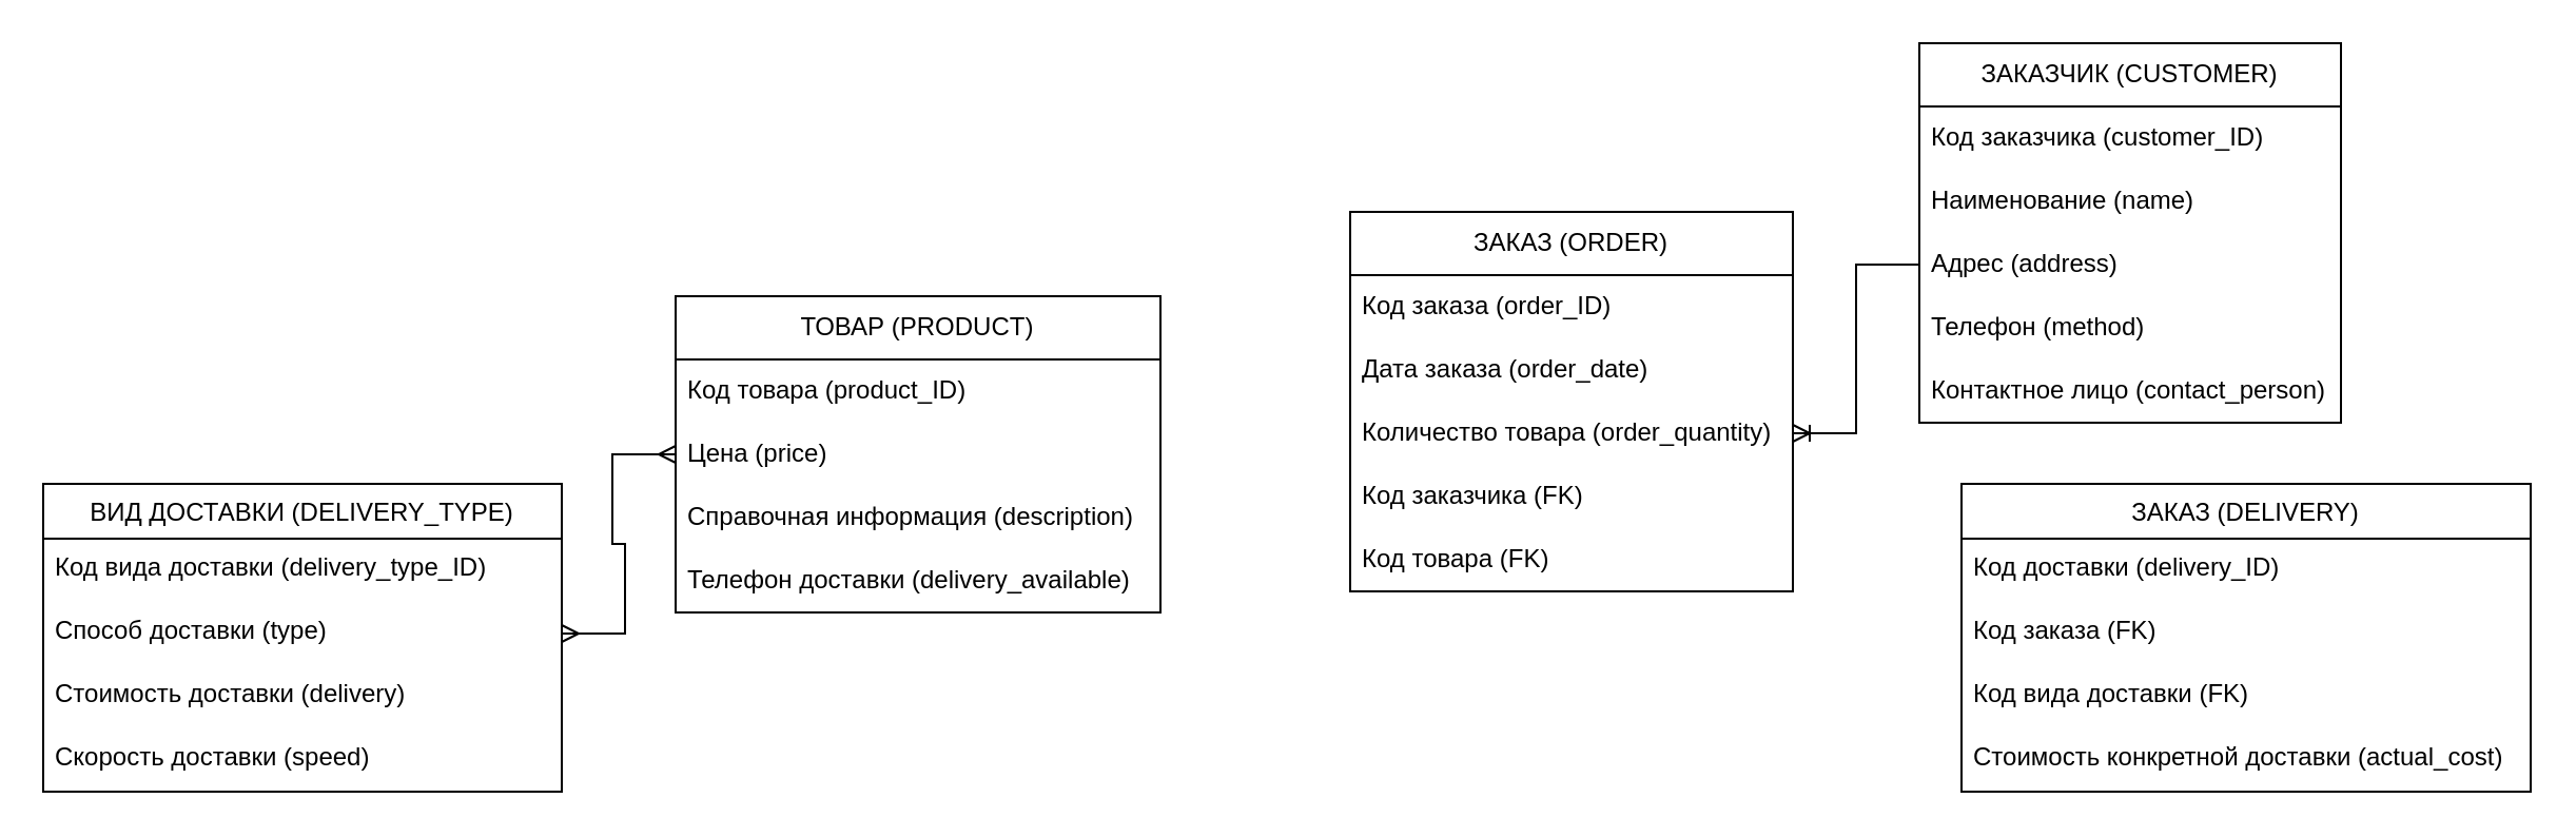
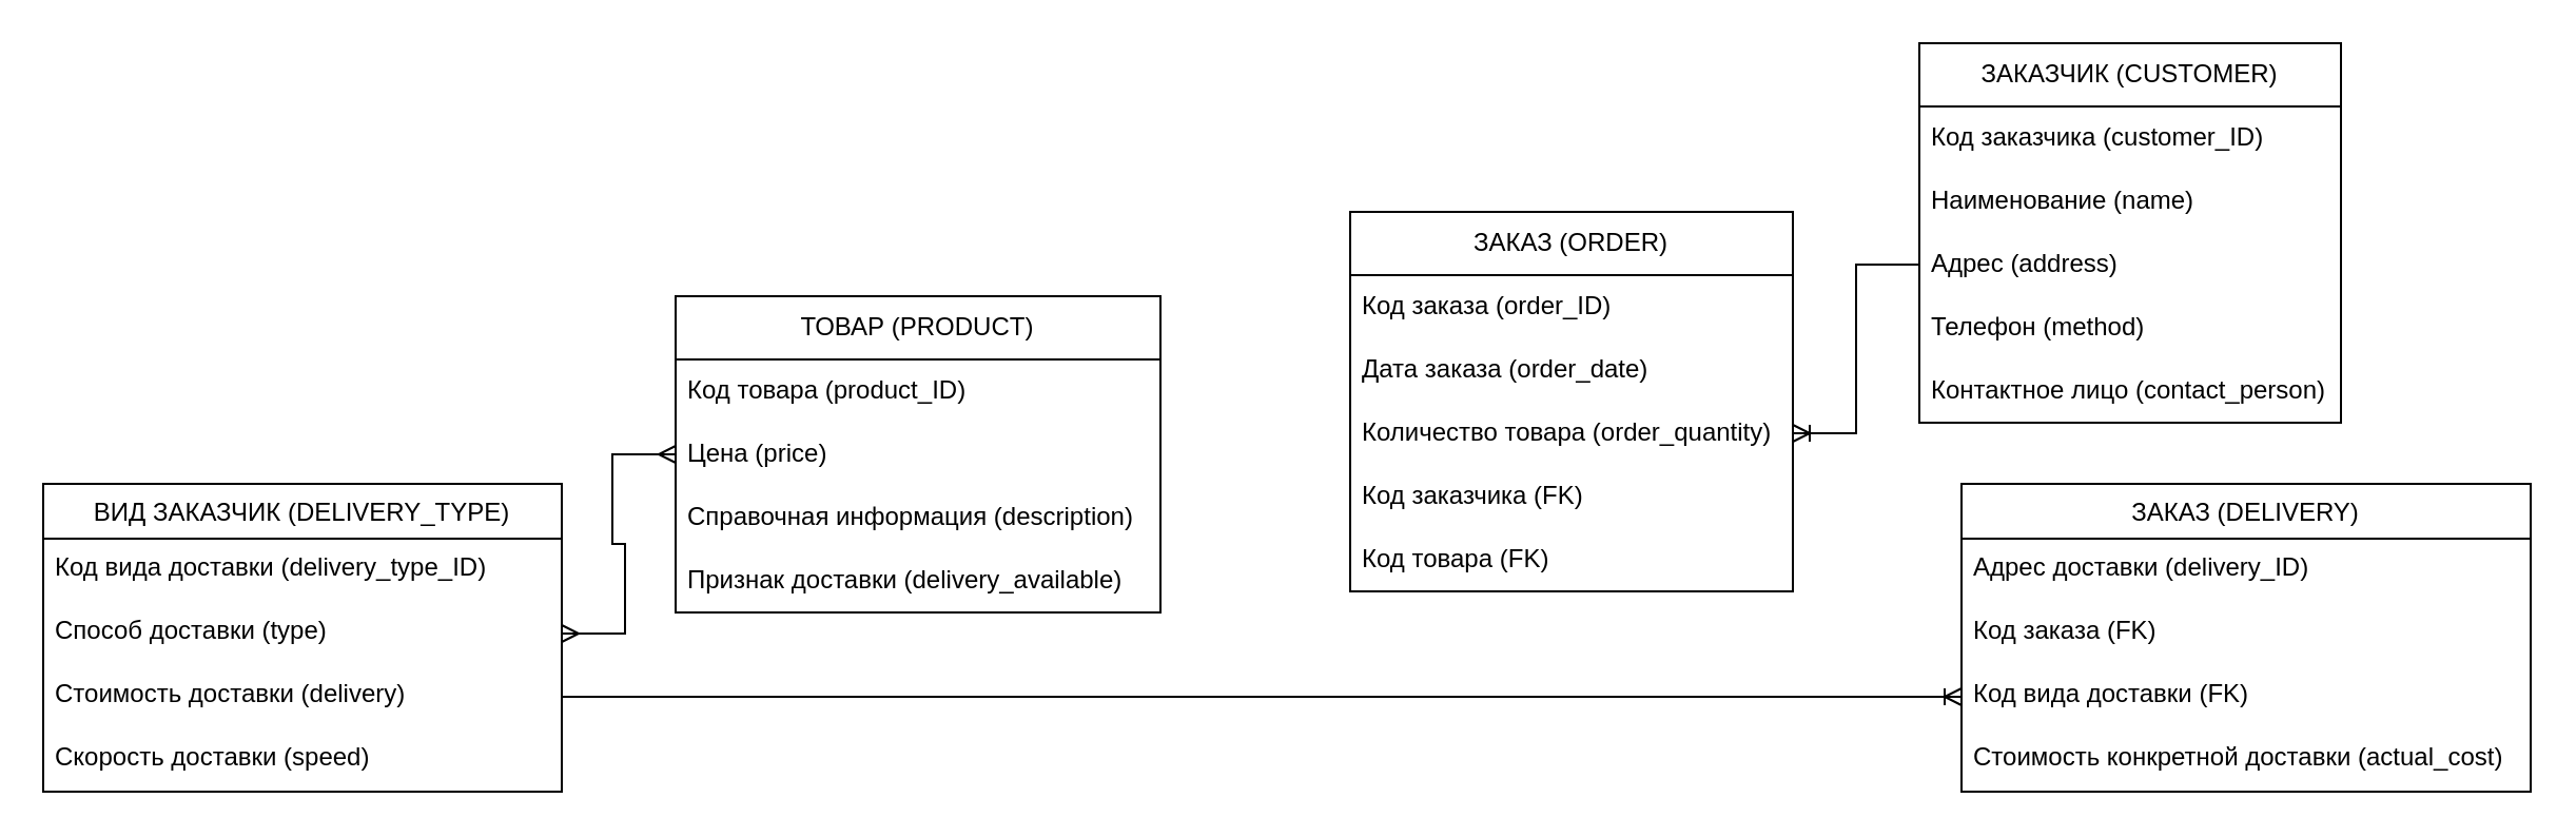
  <mxCell id="0" />
  <mxCell id="1" parent="0" />
  <mxCell id="2" value="ТОВАР (PRODUCT)" style="swimlane;fontStyle=0;childLayout=stackLayout;horizontal=1;startSize=30;horizontalStack=0;resizeParent=1;resizeParentMax=0;resizeLast=0;collapsible=1;marginBottom=0;whiteSpace=wrap;html=1;" vertex="1" parent="1"><mxGeometry x="320" y="140" width="230" height="150" as="geometry" /></mxCell>
  <mxCell id="3" value="&lt;div&gt;Код товара (product_ID)&lt;/div&gt;" style="text;strokeColor=none;fillColor=none;align=left;verticalAlign=middle;spacingLeft=4;spacingRight=4;overflow=hidden;points=[[0,0.5],[1,0.5]];portConstraint=eastwest;rotatable=0;whiteSpace=wrap;html=1;" vertex="1" parent="2"><mxGeometry y="30" width="230" height="30" as="geometry" /></mxCell>
  <mxCell id="4" value="&lt;div&gt;Цена (price)&lt;/div&gt;" style="text;strokeColor=none;fillColor=none;align=left;verticalAlign=middle;spacingLeft=4;spacingRight=4;overflow=hidden;points=[[0,0.5],[1,0.5]];portConstraint=eastwest;rotatable=0;whiteSpace=wrap;html=1;" vertex="1" parent="2"><mxGeometry y="60" width="230" height="30" as="geometry" /></mxCell>
  <mxCell id="5" value="&lt;div&gt;Справочная информация (description)&lt;/div&gt;" style="text;strokeColor=none;fillColor=none;align=left;verticalAlign=middle;spacingLeft=4;spacingRight=4;overflow=hidden;points=[[0,0.5],[1,0.5]];portConstraint=eastwest;rotatable=0;whiteSpace=wrap;html=1;" vertex="1" parent="2"><mxGeometry y="90" width="230" height="30" as="geometry" /></mxCell>
- <mxCell id="6" value="&lt;div&gt;Телефон доставки (delivery_available)&lt;/div&gt;" style="text;strokeColor=none;fillColor=none;align=left;verticalAlign=middle;spacingLeft=4;spacingRight=4;overflow=hidden;points=[[0,0.5],[1,0.5]];portConstraint=eastwest;rotatable=0;whiteSpace=wrap;html=1;" vertex="1" parent="2"><mxGeometry y="120" width="230" height="30" as="geometry" /></mxCell>
+ <mxCell id="6" value="&lt;div&gt;Признак доставки (delivery_available)&lt;/div&gt;" style="text;strokeColor=none;fillColor=none;align=left;verticalAlign=middle;spacingLeft=4;spacingRight=4;overflow=hidden;points=[[0,0.5],[1,0.5]];portConstraint=eastwest;rotatable=0;whiteSpace=wrap;html=1;" vertex="1" parent="2"><mxGeometry y="120" width="230" height="30" as="geometry" /></mxCell>
  <mxCell id="7" value="ЗАКАЗЧИК (CUSTOMER)" style="swimlane;fontStyle=0;childLayout=stackLayout;horizontal=1;startSize=30;horizontalStack=0;resizeParent=1;resizeParentMax=0;resizeLast=0;collapsible=1;marginBottom=0;whiteSpace=wrap;html=1;" vertex="1" parent="1"><mxGeometry x="910" y="20" width="200" height="180" as="geometry" /></mxCell>
  <mxCell id="8" value="&lt;div&gt;Код заказчика (customer_ID)&lt;/div&gt;" style="text;strokeColor=none;fillColor=none;align=left;verticalAlign=middle;spacingLeft=4;spacingRight=4;overflow=hidden;points=[[0,0.5],[1,0.5]];portConstraint=eastwest;rotatable=0;whiteSpace=wrap;html=1;" vertex="1" parent="7"><mxGeometry y="30" width="200" height="30" as="geometry" /></mxCell>
  <mxCell id="9" value="&lt;div&gt;Наименование (name)&lt;/div&gt;" style="text;strokeColor=none;fillColor=none;align=left;verticalAlign=middle;spacingLeft=4;spacingRight=4;overflow=hidden;points=[[0,0.5],[1,0.5]];portConstraint=eastwest;rotatable=0;whiteSpace=wrap;html=1;" vertex="1" parent="7"><mxGeometry y="60" width="200" height="30" as="geometry" /></mxCell>
  <mxCell id="10" value="&lt;div&gt;Адрес (address)&lt;/div&gt;" style="text;strokeColor=none;fillColor=none;align=left;verticalAlign=middle;spacingLeft=4;spacingRight=4;overflow=hidden;points=[[0,0.5],[1,0.5]];portConstraint=eastwest;rotatable=0;whiteSpace=wrap;html=1;" vertex="1" parent="7"><mxGeometry y="90" width="200" height="30" as="geometry" /></mxCell>
  <mxCell id="11" value="&lt;div&gt;Телефон (method)&lt;/div&gt;" style="text;strokeColor=none;fillColor=none;align=left;verticalAlign=middle;spacingLeft=4;spacingRight=4;overflow=hidden;points=[[0,0.5],[1,0.5]];portConstraint=eastwest;rotatable=0;whiteSpace=wrap;html=1;" vertex="1" parent="7"><mxGeometry y="120" width="200" height="30" as="geometry" /></mxCell>
  <mxCell id="12" value="&lt;div&gt;Контактное лицо (contact_person)&lt;/div&gt;" style="text;strokeColor=none;fillColor=none;align=left;verticalAlign=middle;spacingLeft=4;spacingRight=4;overflow=hidden;points=[[0,0.5],[1,0.5]];portConstraint=eastwest;rotatable=0;whiteSpace=wrap;html=1;" vertex="1" parent="7"><mxGeometry y="150" width="200" height="30" as="geometry" /></mxCell>
  <mxCell id="13" value="&lt;div&gt;ЗАКАЗ (ORDER)&lt;/div&gt;" style="swimlane;fontStyle=0;childLayout=stackLayout;horizontal=1;startSize=30;horizontalStack=0;resizeParent=1;resizeParentMax=0;resizeLast=0;collapsible=1;marginBottom=0;whiteSpace=wrap;html=1;" vertex="1" parent="1"><mxGeometry x="640" y="100" width="210" height="180" as="geometry" /></mxCell>
  <mxCell id="14" value="&lt;div&gt;Код заказа (order_ID)&lt;/div&gt;" style="text;strokeColor=none;fillColor=none;align=left;verticalAlign=middle;spacingLeft=4;spacingRight=4;overflow=hidden;points=[[0,0.5],[1,0.5]];portConstraint=eastwest;rotatable=0;whiteSpace=wrap;html=1;" vertex="1" parent="13"><mxGeometry y="30" width="210" height="30" as="geometry" /></mxCell>
  <mxCell id="15" value="&lt;div&gt;Дата заказа (order_date)&lt;/div&gt;" style="text;strokeColor=none;fillColor=none;align=left;verticalAlign=middle;spacingLeft=4;spacingRight=4;overflow=hidden;points=[[0,0.5],[1,0.5]];portConstraint=eastwest;rotatable=0;whiteSpace=wrap;html=1;" vertex="1" parent="13"><mxGeometry y="60" width="210" height="30" as="geometry" /></mxCell>
  <mxCell id="16" value="&lt;div&gt;Количество товара (order_quantity)&lt;/div&gt;" style="text;strokeColor=none;fillColor=none;align=left;verticalAlign=middle;spacingLeft=4;spacingRight=4;overflow=hidden;points=[[0,0.5],[1,0.5]];portConstraint=eastwest;rotatable=0;whiteSpace=wrap;html=1;" vertex="1" parent="13"><mxGeometry y="90" width="210" height="30" as="geometry" /></mxCell>
  <mxCell id="17" value="&lt;div&gt;Код заказчика (FK)&lt;/div&gt;" style="text;strokeColor=none;fillColor=none;align=left;verticalAlign=middle;spacingLeft=4;spacingRight=4;overflow=hidden;points=[[0,0.5],[1,0.5]];portConstraint=eastwest;rotatable=0;whiteSpace=wrap;html=1;" vertex="1" parent="13"><mxGeometry y="120" width="210" height="30" as="geometry" /></mxCell>
  <mxCell id="18" value="&lt;div&gt;Код товара (FK)&lt;/div&gt;" style="text;strokeColor=none;fillColor=none;align=left;verticalAlign=middle;spacingLeft=4;spacingRight=4;overflow=hidden;points=[[0,0.5],[1,0.5]];portConstraint=eastwest;rotatable=0;whiteSpace=wrap;html=1;" vertex="1" parent="13"><mxGeometry y="150" width="210" height="30" as="geometry" /></mxCell>
- <mxCell id="19" value="ВИД ДОСТАВКИ (DELIVERY_TYPE)" style="swimlane;fontStyle=0;childLayout=stackLayout;horizontal=1;startSize=26;horizontalStack=0;resizeParent=1;resizeParentMax=0;resizeLast=0;collapsible=1;marginBottom=0;align=center;fontSize=12;" vertex="1" parent="1"><mxGeometry x="20" y="229" width="246" height="146" as="geometry" /></mxCell>
+ <mxCell id="19" value="ВИД ЗАКАЗЧИК (DELIVERY_TYPE)" style="swimlane;fontStyle=0;childLayout=stackLayout;horizontal=1;startSize=26;horizontalStack=0;resizeParent=1;resizeParentMax=0;resizeLast=0;collapsible=1;marginBottom=0;align=center;fontSize=12;" vertex="1" parent="1"><mxGeometry x="20" y="229" width="246" height="146" as="geometry" /></mxCell>
  <mxCell id="20" value="&lt;div&gt;Код вида доставки (delivery_type_ID)&lt;/div&gt;" style="text;strokeColor=none;fillColor=none;spacingLeft=4;spacingRight=4;overflow=hidden;rotatable=0;points=[[0,0.5],[1,0.5]];portConstraint=eastwest;fontSize=12;whiteSpace=wrap;html=1;" vertex="1" parent="19"><mxGeometry y="26" width="246" height="30" as="geometry" /></mxCell>
  <mxCell id="21" value="&lt;div&gt;Способ доставки (type)&lt;/div&gt;" style="text;strokeColor=none;fillColor=none;spacingLeft=4;spacingRight=4;overflow=hidden;rotatable=0;points=[[0,0.5],[1,0.5]];portConstraint=eastwest;fontSize=12;whiteSpace=wrap;html=1;" vertex="1" parent="19"><mxGeometry y="56" width="246" height="30" as="geometry" /></mxCell>
  <mxCell id="22" value="&lt;div&gt;Стоимость доставки (delivery)&lt;/div&gt;" style="text;strokeColor=none;fillColor=none;spacingLeft=4;spacingRight=4;overflow=hidden;rotatable=0;points=[[0,0.5],[1,0.5]];portConstraint=eastwest;fontSize=12;whiteSpace=wrap;html=1;" vertex="1" parent="19"><mxGeometry y="86" width="246" height="30" as="geometry" /></mxCell>
  <mxCell id="23" value="&lt;div&gt;Скорость доставки (speed)&lt;/div&gt;" style="text;strokeColor=none;fillColor=none;spacingLeft=4;spacingRight=4;overflow=hidden;rotatable=0;points=[[0,0.5],[1,0.5]];portConstraint=eastwest;fontSize=12;whiteSpace=wrap;html=1;" vertex="1" parent="19"><mxGeometry y="116" width="246" height="30" as="geometry" /></mxCell>
  <mxCell id="24" value="ЗАКАЗ (DELIVERY)" style="swimlane;fontStyle=0;childLayout=stackLayout;horizontal=1;startSize=26;horizontalStack=0;resizeParent=1;resizeParentMax=0;resizeLast=0;collapsible=1;marginBottom=0;align=center;fontSize=12;" vertex="1" parent="1"><mxGeometry x="930" y="229" width="270" height="146" as="geometry" /></mxCell>
- <mxCell id="25" value="&lt;div&gt;Код доставки (delivery_ID)&lt;/div&gt;" style="text;strokeColor=none;fillColor=none;spacingLeft=4;spacingRight=4;overflow=hidden;rotatable=0;points=[[0,0.5],[1,0.5]];portConstraint=eastwest;fontSize=12;whiteSpace=wrap;html=1;" vertex="1" parent="24"><mxGeometry y="26" width="270" height="30" as="geometry" /></mxCell>
+ <mxCell id="25" value="&lt;div&gt;Адрес доставки (delivery_ID)&lt;/div&gt;" style="text;strokeColor=none;fillColor=none;spacingLeft=4;spacingRight=4;overflow=hidden;rotatable=0;points=[[0,0.5],[1,0.5]];portConstraint=eastwest;fontSize=12;whiteSpace=wrap;html=1;" vertex="1" parent="24"><mxGeometry y="26" width="270" height="30" as="geometry" /></mxCell>
  <mxCell id="26" value="&lt;div&gt;Код заказа (FK)&lt;/div&gt;" style="text;strokeColor=none;fillColor=none;spacingLeft=4;spacingRight=4;overflow=hidden;rotatable=0;points=[[0,0.5],[1,0.5]];portConstraint=eastwest;fontSize=12;whiteSpace=wrap;html=1;" vertex="1" parent="24"><mxGeometry y="56" width="270" height="30" as="geometry" /></mxCell>
  <mxCell id="27" value="Код вида доставки (FK)" style="text;strokeColor=none;fillColor=none;spacingLeft=4;spacingRight=4;overflow=hidden;rotatable=0;points=[[0,0.5],[1,0.5]];portConstraint=eastwest;fontSize=12;whiteSpace=wrap;html=1;" vertex="1" parent="24"><mxGeometry y="86" width="270" height="30" as="geometry" /></mxCell>
  <mxCell id="28" value="Стоимость конкретной доставки (actual_cost)" style="text;strokeColor=none;fillColor=none;spacingLeft=4;spacingRight=4;overflow=hidden;rotatable=0;points=[[0,0.5],[1,0.5]];portConstraint=eastwest;fontSize=12;whiteSpace=wrap;html=1;" vertex="1" parent="24"><mxGeometry y="116" width="270" height="30" as="geometry" /></mxCell>
+ <mxCell id="29" value="" style="edgeStyle=entityRelationEdgeStyle;fontSize=12;html=1;endArrow=ERoneToMany;rounded=0;exitX=1;exitY=0.5;exitDx=0;exitDy=0;entryX=0;entryY=0.5;entryDx=0;entryDy=0;" edge="1" parent="1" source="22" target="27"><mxGeometry width="100" height="100" relative="1" as="geometry"><mxPoint x="500" y="320" as="sourcePoint" /><mxPoint x="600" y="220" as="targetPoint" /></mxGeometry></mxCell>
  <mxCell id="30" value="" style="edgeStyle=entityRelationEdgeStyle;fontSize=12;html=1;endArrow=ERmany;startArrow=ERmany;rounded=0;entryX=0;entryY=0.5;entryDx=0;entryDy=0;exitX=1;exitY=0.5;exitDx=0;exitDy=0;" edge="1" parent="1" source="21" target="4"><mxGeometry width="100" height="100" relative="1" as="geometry"><mxPoint x="170" y="340" as="sourcePoint" /><mxPoint x="270" y="240" as="targetPoint" /></mxGeometry></mxCell>
  <mxCell id="31" value="" style="edgeStyle=entityRelationEdgeStyle;fontSize=12;html=1;endArrow=ERoneToMany;rounded=0;entryX=1;entryY=0.5;entryDx=0;entryDy=0;exitX=0;exitY=0.5;exitDx=0;exitDy=0;" edge="1" parent="1" source="10" target="16"><mxGeometry width="100" height="100" relative="1" as="geometry"><mxPoint x="910" y="70" as="sourcePoint" /><mxPoint x="900" y="-40" as="targetPoint" /></mxGeometry></mxCell>
